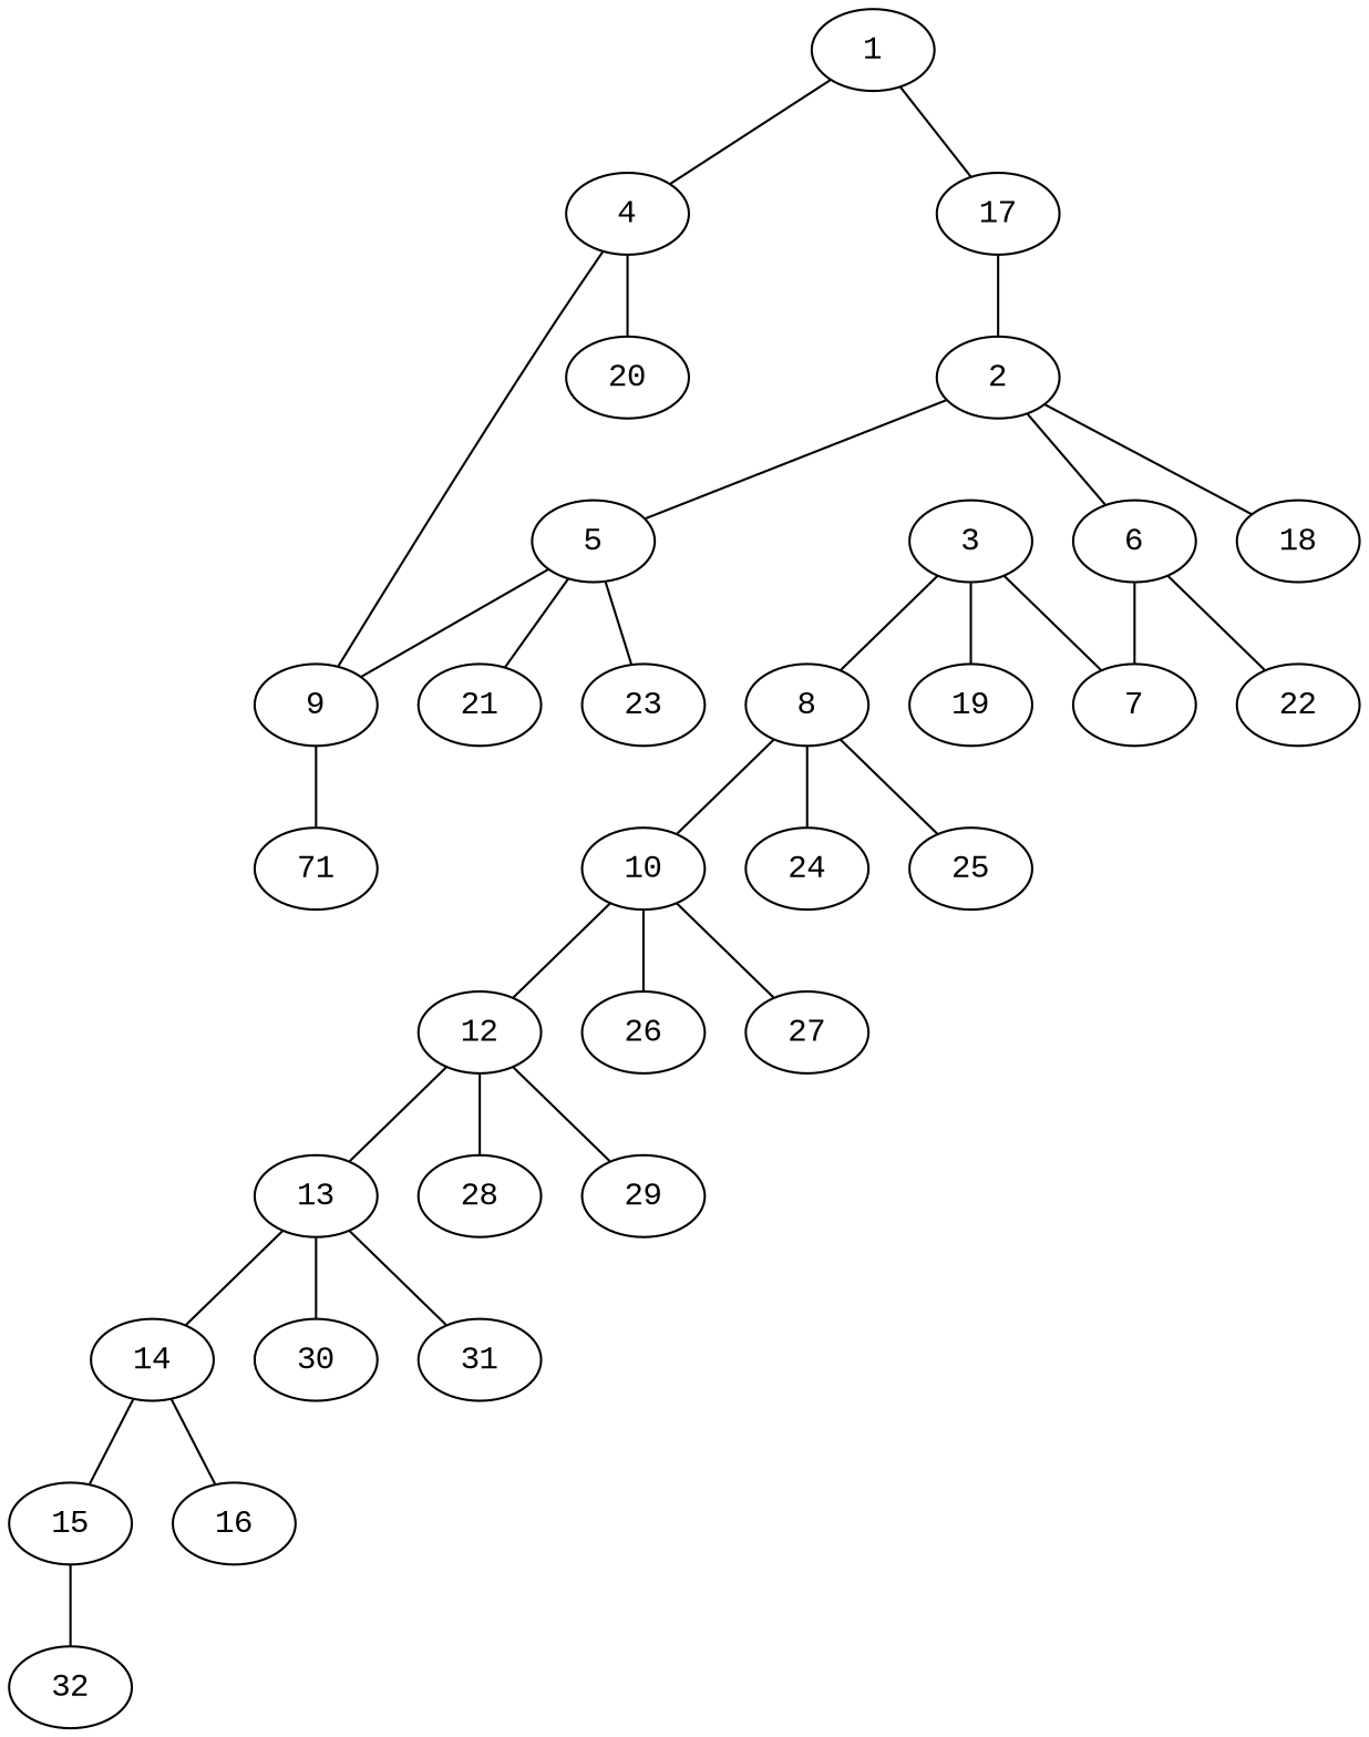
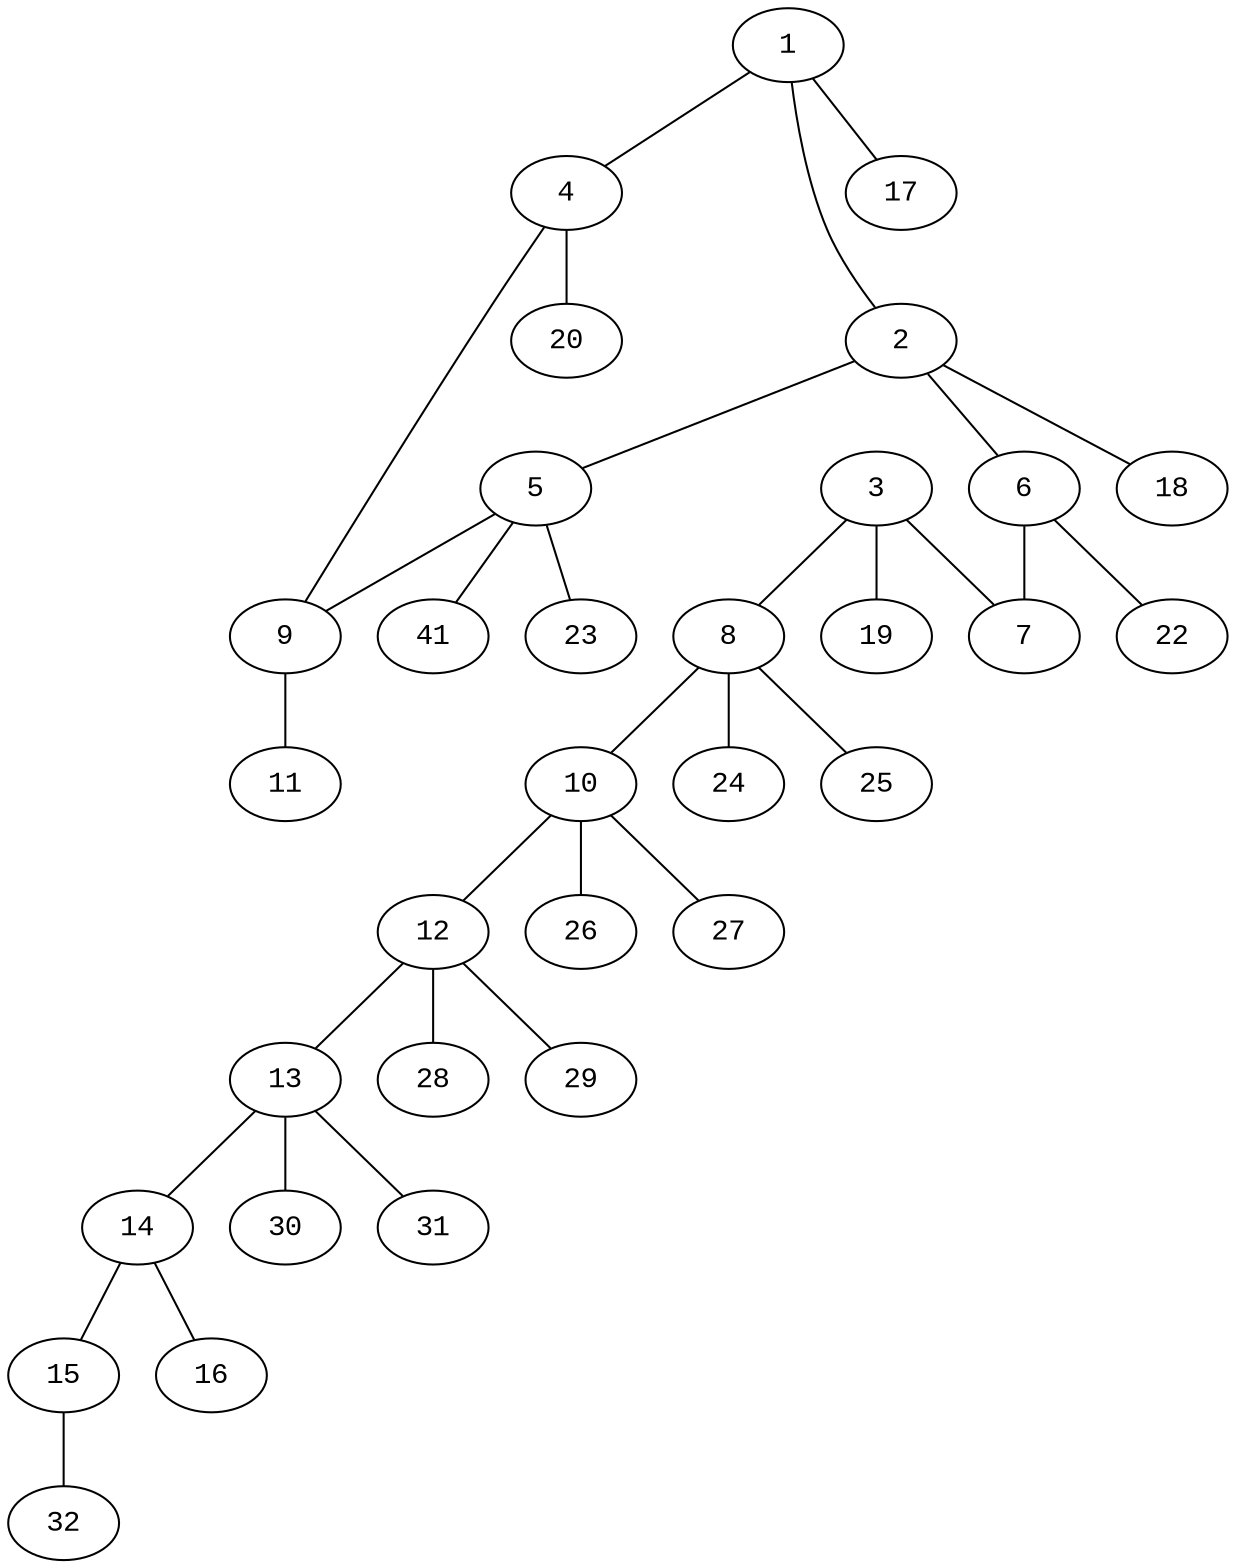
  graph {
    fontname="Liberation Mono"
    node [chem=H fontname="Liberation Mono"]
    edge [fontname="Liberation Mono" valence=1]
    1 [chem=C]
    2 [chem=C]
    4 [chem=N]
    17
    5 [chem=N]
    6 [chem=C]
    18
    3 [chem=C]
    7 [chem=S]
    8 [chem=C]
    19
    9 [chem=C]
    20
-   21
+   21 [label=41]
    23
    22
    10 [chem=C]
    24
    25
-   11 [chem=O label=71]
+   11 [chem=O]
    12 [chem=C]
    26
    27
    13 [chem=C]
    28
    29
    14 [chem=C]
    30
    31
    15 [chem=O]
    16 [chem=O]
    32
-   17 -- 2
+   1 -- 2
    1 -- 4
    1 -- 17
    2 -- 5
    2 -- 6
    2 -- 18
    4 -- 9
    4 -- 20
    5 -- 9
    5 -- 21
    5 -- 23
    6 -- 7
    6 -- 22
    3 -- 7
    3 -- 8
    3 -- 19
    8 -- 10
    8 -- 24
    8 -- 25
    9 -- 11 [valence=2]
    10 -- 12
    10 -- 26
    10 -- 27
    12 -- 13
    12 -- 28
    12 -- 29
    13 -- 14
    13 -- 30
    13 -- 31
    14 -- 15
    14 -- 16 [valence=2]
    15 -- 32
  }
